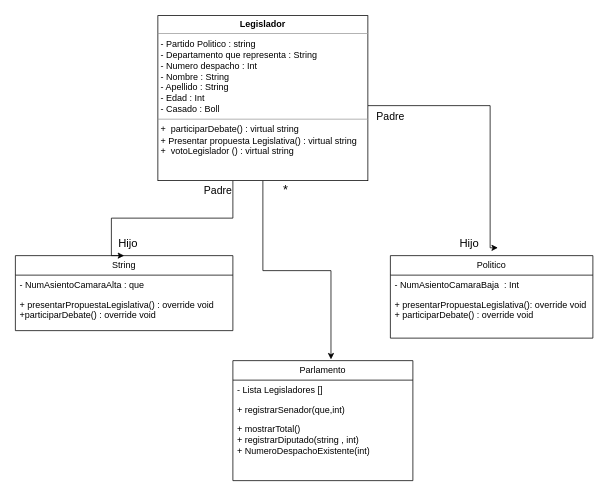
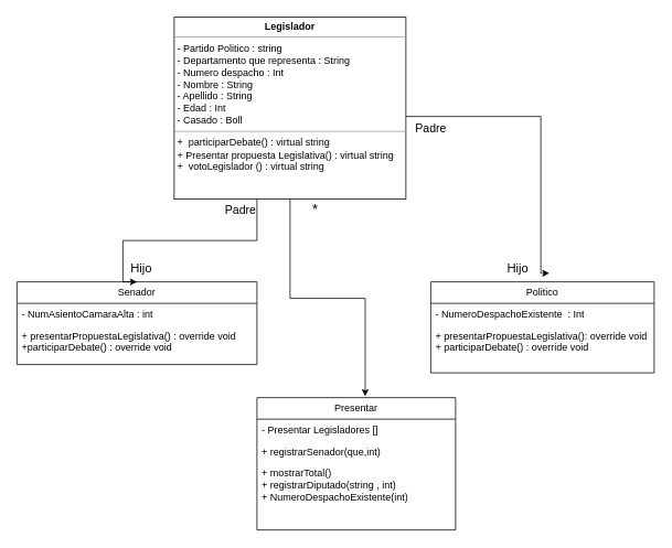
  <mxCell id="0" />
  <mxCell id="1" parent="0" />
  <mxCell id="2" style="edgeStyle=orthogonalEdgeStyle;rounded=0;orthogonalLoop=1;jettySize=auto;html=1;entryX=0.5;entryY=0;entryDx=0;entryDy=0;" parent="1" source="5" target="6" edge="1"><mxGeometry relative="1" as="geometry"><Array as="points"><mxPoint x="310" y="290" /><mxPoint x="148" y="290" /></Array></mxGeometry></mxCell>
  <mxCell id="3" style="edgeStyle=orthogonalEdgeStyle;rounded=0;orthogonalLoop=1;jettySize=auto;html=1;entryX=0.531;entryY=-0.095;entryDx=0;entryDy=0;entryPerimeter=0;" parent="1" source="5" target="9" edge="1"><mxGeometry relative="1" as="geometry"><Array as="points"><mxPoint x="653" y="140" /></Array></mxGeometry></mxCell>
  <mxCell id="4" style="edgeStyle=orthogonalEdgeStyle;rounded=0;orthogonalLoop=1;jettySize=auto;html=1;entryX=0.545;entryY=-0.01;entryDx=0;entryDy=0;entryPerimeter=0;" parent="1" source="5" target="12" edge="1"><mxGeometry relative="1" as="geometry" /></mxCell>
  <mxCell id="5" value="&lt;p style=&quot;margin:0px;margin-top:4px;text-align:center;&quot;&gt;&lt;b&gt;Legislador&lt;/b&gt;&lt;/p&gt;&lt;hr size=&quot;1&quot;&gt;&lt;p style=&quot;margin:0px;margin-left:4px;&quot;&gt;- Partido Politico : string&lt;/p&gt;&lt;p style=&quot;margin:0px;margin-left:4px;&quot;&gt;- Departamento que representa : String&lt;/p&gt;&lt;p style=&quot;margin:0px;margin-left:4px;&quot;&gt;- Numero despacho : Int&lt;/p&gt;&lt;p style=&quot;margin:0px;margin-left:4px;&quot;&gt;- Nombre : String&lt;/p&gt;&lt;p style=&quot;margin:0px;margin-left:4px;&quot;&gt;- Apellido : String&lt;/p&gt;&lt;p style=&quot;margin:0px;margin-left:4px;&quot;&gt;- Edad : Int&lt;/p&gt;&lt;p style=&quot;margin:0px;margin-left:4px;&quot;&gt;- Casado : Boll&amp;nbsp;&lt;/p&gt;&lt;hr size=&quot;1&quot;&gt;&lt;p style=&quot;margin:0px;margin-left:4px;&quot;&gt;+&amp;nbsp;&amp;nbsp;participarDebate() : virtual string&lt;/p&gt;&lt;p style=&quot;margin:0px;margin-left:4px;&quot;&gt;+ Presentar propuesta Legislativa() : virtual string&lt;/p&gt;&lt;p style=&quot;margin:0px;margin-left:4px;&quot;&gt;+&amp;nbsp;&amp;nbsp;votoLegislador () : virtual string&amp;nbsp;&lt;/p&gt;&lt;p style=&quot;margin:0px;margin-left:4px;&quot;&gt;&lt;br&gt;&lt;/p&gt;" style="verticalAlign=top;align=left;overflow=fill;fontSize=12;fontFamily=Helvetica;html=1;whiteSpace=wrap;" parent="1" vertex="1"><mxGeometry x="210" y="20" width="280" height="220" as="geometry" /></mxCell>
- <mxCell id="6" value="String" style="swimlane;fontStyle=0;childLayout=stackLayout;horizontal=1;startSize=26;fillColor=none;horizontalStack=0;resizeParent=1;resizeParentMax=0;resizeLast=0;collapsible=1;marginBottom=0;whiteSpace=wrap;html=1;" parent="1" vertex="1"><mxGeometry x="20" y="340" width="290" height="100" as="geometry" /></mxCell>
- <mxCell id="7" value="- NumAsientoCamaraAlta : que" style="text;strokeColor=none;fillColor=none;align=left;verticalAlign=top;spacingLeft=4;spacingRight=4;overflow=hidden;rotatable=0;points=[[0,0.5],[1,0.5]];portConstraint=eastwest;whiteSpace=wrap;html=1;" parent="6" vertex="1"><mxGeometry y="26" width="290" height="26" as="geometry" /></mxCell>
+ <mxCell id="6" value="Senador" style="swimlane;fontStyle=0;childLayout=stackLayout;horizontal=1;startSize=26;fillColor=none;horizontalStack=0;resizeParent=1;resizeParentMax=0;resizeLast=0;collapsible=1;marginBottom=0;whiteSpace=wrap;html=1;" parent="1" vertex="1"><mxGeometry x="20" y="340" width="290" height="100" as="geometry" /></mxCell>
+ <mxCell id="7" value="- NumAsientoCamaraAlta : int" style="text;strokeColor=none;fillColor=none;align=left;verticalAlign=top;spacingLeft=4;spacingRight=4;overflow=hidden;rotatable=0;points=[[0,0.5],[1,0.5]];portConstraint=eastwest;whiteSpace=wrap;html=1;" parent="6" vertex="1"><mxGeometry y="26" width="290" height="26" as="geometry" /></mxCell>
  <mxCell id="8" value="+ presentarPropuestaLegislativa() : override void&lt;br&gt;+participarDebate() : override void" style="text;strokeColor=none;fillColor=none;align=left;verticalAlign=top;spacingLeft=4;spacingRight=4;overflow=hidden;rotatable=0;points=[[0,0.5],[1,0.5]];portConstraint=eastwest;whiteSpace=wrap;html=1;" parent="6" vertex="1"><mxGeometry y="52" width="290" height="48" as="geometry" /></mxCell>
  <mxCell id="9" value="Politico" style="swimlane;fontStyle=0;childLayout=stackLayout;horizontal=1;startSize=26;fillColor=none;horizontalStack=0;resizeParent=1;resizeParentMax=0;resizeLast=0;collapsible=1;marginBottom=0;whiteSpace=wrap;html=1;" parent="1" vertex="1"><mxGeometry x="520" y="340" width="270" height="110" as="geometry" /></mxCell>
- <mxCell id="10" value="- NumAsientoCamaraBaja&amp;nbsp; : Int" style="text;strokeColor=none;fillColor=none;align=left;verticalAlign=top;spacingLeft=4;spacingRight=4;overflow=hidden;rotatable=0;points=[[0,0.5],[1,0.5]];portConstraint=eastwest;whiteSpace=wrap;html=1;" parent="9" vertex="1"><mxGeometry y="26" width="270" height="26" as="geometry" /></mxCell>
+ <mxCell id="10" value="- NumeroDespachoExistente&amp;nbsp; : Int" style="text;strokeColor=none;fillColor=none;align=left;verticalAlign=top;spacingLeft=4;spacingRight=4;overflow=hidden;rotatable=0;points=[[0,0.5],[1,0.5]];portConstraint=eastwest;whiteSpace=wrap;html=1;" parent="9" vertex="1"><mxGeometry y="26" width="270" height="26" as="geometry" /></mxCell>
  <mxCell id="11" value="+ presentarPropuestaLegislativa(): override void&lt;br&gt;+&amp;nbsp;participarDebate() : override void" style="text;strokeColor=none;fillColor=none;align=left;verticalAlign=top;spacingLeft=4;spacingRight=4;overflow=hidden;rotatable=0;points=[[0,0.5],[1,0.5]];portConstraint=eastwest;whiteSpace=wrap;html=1;" parent="9" vertex="1"><mxGeometry y="52" width="270" height="58" as="geometry" /></mxCell>
- <mxCell id="12" value="Parlamento" style="swimlane;fontStyle=0;childLayout=stackLayout;horizontal=1;startSize=26;fillColor=none;horizontalStack=0;resizeParent=1;resizeParentMax=0;resizeLast=0;collapsible=1;marginBottom=0;whiteSpace=wrap;html=1;" parent="1" vertex="1"><mxGeometry x="310" y="480" width="240" height="160" as="geometry" /></mxCell>
- <mxCell id="13" value="- Lista Legisladores []" style="text;strokeColor=none;fillColor=none;align=left;verticalAlign=top;spacingLeft=4;spacingRight=4;overflow=hidden;rotatable=0;points=[[0,0.5],[1,0.5]];portConstraint=eastwest;whiteSpace=wrap;html=1;" parent="12" vertex="1"><mxGeometry y="26" width="240" height="26" as="geometry" /></mxCell>
+ <mxCell id="12" value="Presentar" style="swimlane;fontStyle=0;childLayout=stackLayout;horizontal=1;startSize=26;fillColor=none;horizontalStack=0;resizeParent=1;resizeParentMax=0;resizeLast=0;collapsible=1;marginBottom=0;whiteSpace=wrap;html=1;" parent="1" vertex="1"><mxGeometry x="310" y="480" width="240" height="160" as="geometry" /></mxCell>
+ <mxCell id="13" value="- Presentar Legisladores []" style="text;strokeColor=none;fillColor=none;align=left;verticalAlign=top;spacingLeft=4;spacingRight=4;overflow=hidden;rotatable=0;points=[[0,0.5],[1,0.5]];portConstraint=eastwest;whiteSpace=wrap;html=1;" parent="12" vertex="1"><mxGeometry y="26" width="240" height="26" as="geometry" /></mxCell>
  <mxCell id="14" value="+ registrarSenador(que,int)" style="text;strokeColor=none;fillColor=none;align=left;verticalAlign=top;spacingLeft=4;spacingRight=4;overflow=hidden;rotatable=0;points=[[0,0.5],[1,0.5]];portConstraint=eastwest;whiteSpace=wrap;html=1;" parent="12" vertex="1"><mxGeometry y="52" width="240" height="26" as="geometry" /></mxCell>
  <mxCell id="15" value="+ mostrarTotal()&amp;nbsp;&lt;br&gt;+&amp;nbsp;registrarDiputado(string , int)&lt;br&gt;+&amp;nbsp;NumeroDespachoExistente(int)&lt;br&gt;&amp;nbsp;" style="text;strokeColor=none;fillColor=none;align=left;verticalAlign=top;spacingLeft=4;spacingRight=4;overflow=hidden;rotatable=0;points=[[0,0.5],[1,0.5]];portConstraint=eastwest;whiteSpace=wrap;html=1;" parent="12" vertex="1"><mxGeometry y="78" width="240" height="82" as="geometry" /></mxCell>
  <mxCell id="16" value="&lt;font style=&quot;font-size: 15px;&quot;&gt;Hijo&lt;/font&gt;" style="text;html=1;align=center;verticalAlign=middle;resizable=0;points=[];autosize=1;strokeColor=none;fillColor=none;" parent="1" vertex="1"><mxGeometry x="145" y="308" width="50" height="30" as="geometry" /></mxCell>
  <mxCell id="17" value="&lt;font style=&quot;font-size: 14px;&quot;&gt;Padre&lt;/font&gt;" style="text;html=1;align=center;verticalAlign=middle;resizable=0;points=[];autosize=1;strokeColor=none;fillColor=none;" parent="1" vertex="1"><mxGeometry x="260" y="238" width="60" height="30" as="geometry" /></mxCell>
  <mxCell id="18" value="&lt;font style=&quot;font-size: 14px;&quot;&gt;Padre&lt;/font&gt;" style="text;html=1;align=center;verticalAlign=middle;resizable=0;points=[];autosize=1;strokeColor=none;fillColor=none;" parent="1" vertex="1"><mxGeometry x="490" y="140" width="60" height="30" as="geometry" /></mxCell>
  <mxCell id="19" value="&lt;font style=&quot;font-size: 15px;&quot;&gt;Hijo&lt;/font&gt;" style="text;html=1;align=center;verticalAlign=middle;resizable=0;points=[];autosize=1;strokeColor=none;fillColor=none;" parent="1" vertex="1"><mxGeometry x="600" y="308" width="50" height="30" as="geometry" /></mxCell>
  <mxCell id="20" value="&lt;font style=&quot;font-size: 17px;&quot;&gt;*&lt;/font&gt;" style="text;html=1;align=center;verticalAlign=middle;resizable=0;points=[];autosize=1;strokeColor=none;fillColor=none;" parent="1" vertex="1"><mxGeometry x="365" y="238" width="30" height="30" as="geometry" /></mxCell>
